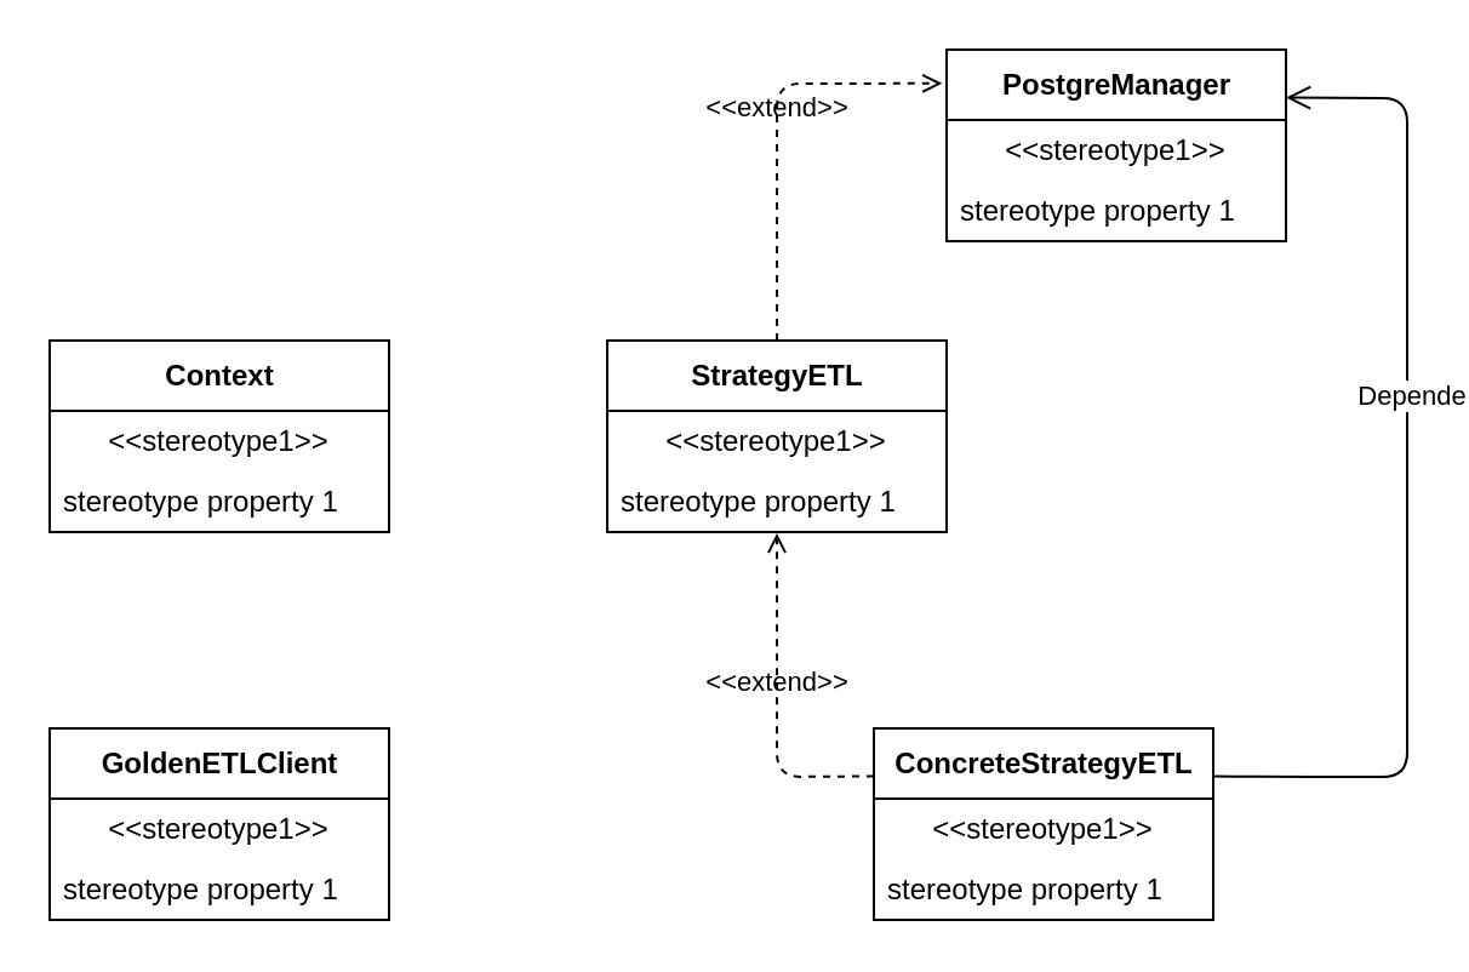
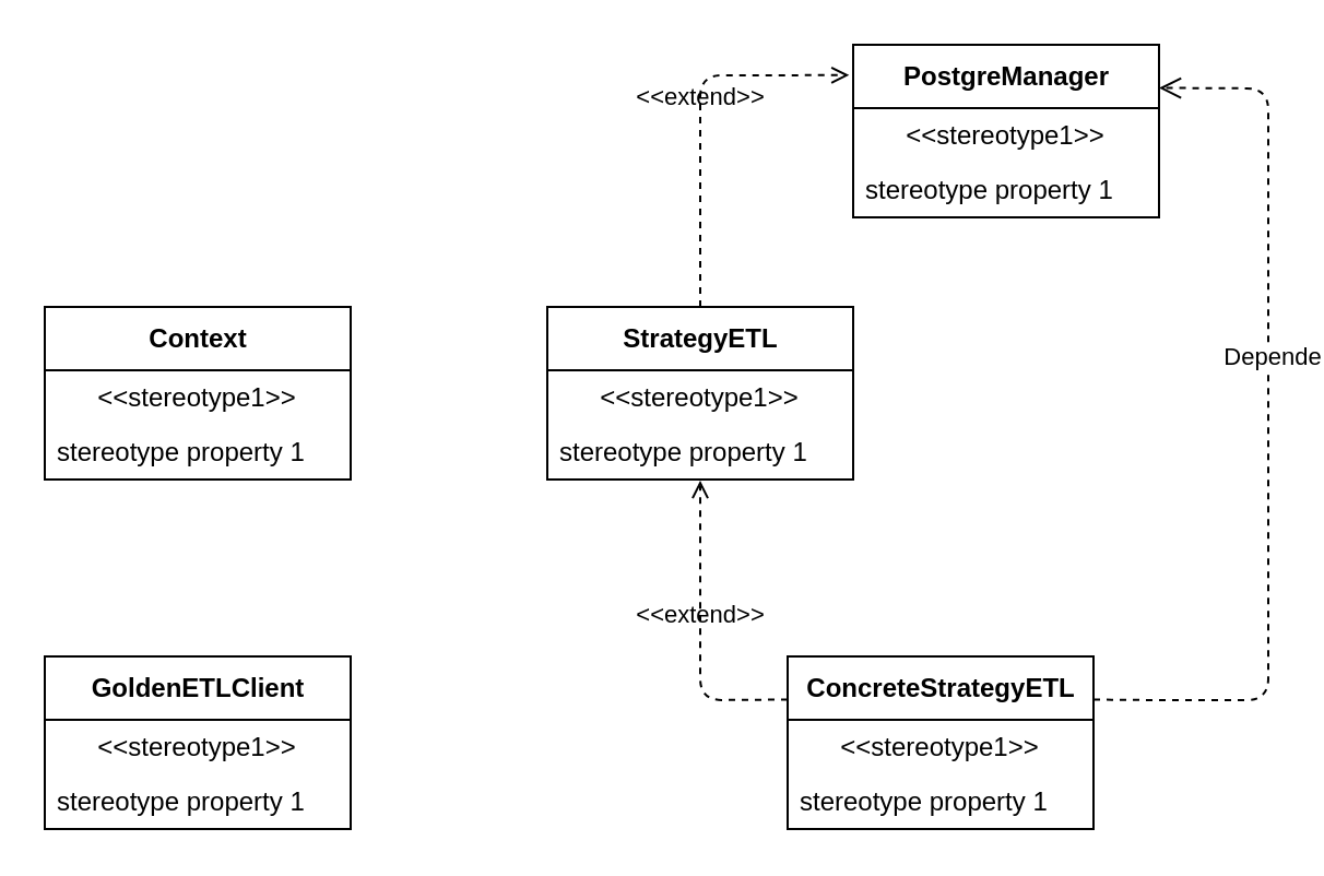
  <mxCell id="0" />
  <mxCell id="1" parent="0" />
  <mxCell id="2" value="GoldenETLClient" style="swimlane;fontStyle=1;align=center;verticalAlign=middle;childLayout=stackLayout;horizontal=1;startSize=29;horizontalStack=0;resizeParent=1;resizeParentMax=0;resizeLast=0;collapsible=0;marginBottom=0;html=1;" vertex="1" parent="1"><mxGeometry x="20" y="300" width="140" height="79" as="geometry" /></mxCell>
  <mxCell id="3" value="&amp;lt;&amp;lt;stereotype1&amp;gt;&amp;gt;" style="text;html=1;strokeColor=none;fillColor=none;align=center;verticalAlign=middle;spacingLeft=4;spacingRight=4;overflow=hidden;rotatable=0;points=[[0,0.5],[1,0.5]];portConstraint=eastwest;" vertex="1" parent="2"><mxGeometry y="29" width="140" height="25" as="geometry" /></mxCell>
  <mxCell id="4" value="stereotype property 1" style="text;html=1;strokeColor=none;fillColor=none;align=left;verticalAlign=middle;spacingLeft=4;spacingRight=4;overflow=hidden;rotatable=0;points=[[0,0.5],[1,0.5]];portConstraint=eastwest;" vertex="1" parent="2"><mxGeometry y="54" width="140" height="25" as="geometry" /></mxCell>
  <mxCell id="5" value="Context" style="swimlane;fontStyle=1;align=center;verticalAlign=middle;childLayout=stackLayout;horizontal=1;startSize=29;horizontalStack=0;resizeParent=1;resizeParentMax=0;resizeLast=0;collapsible=0;marginBottom=0;html=1;" vertex="1" parent="1"><mxGeometry x="20" y="140" width="140" height="79" as="geometry" /></mxCell>
  <mxCell id="6" value="&amp;lt;&amp;lt;stereotype1&amp;gt;&amp;gt;" style="text;html=1;strokeColor=none;fillColor=none;align=center;verticalAlign=middle;spacingLeft=4;spacingRight=4;overflow=hidden;rotatable=0;points=[[0,0.5],[1,0.5]];portConstraint=eastwest;" vertex="1" parent="5"><mxGeometry y="29" width="140" height="25" as="geometry" /></mxCell>
  <mxCell id="7" value="stereotype property 1" style="text;html=1;strokeColor=none;fillColor=none;align=left;verticalAlign=middle;spacingLeft=4;spacingRight=4;overflow=hidden;rotatable=0;points=[[0,0.5],[1,0.5]];portConstraint=eastwest;" vertex="1" parent="5"><mxGeometry y="54" width="140" height="25" as="geometry" /></mxCell>
  <mxCell id="8" value="StrategyETL" style="swimlane;fontStyle=1;align=center;verticalAlign=middle;childLayout=stackLayout;horizontal=1;startSize=29;horizontalStack=0;resizeParent=1;resizeParentMax=0;resizeLast=0;collapsible=0;marginBottom=0;html=1;" vertex="1" parent="1"><mxGeometry x="250" y="140" width="140" height="79" as="geometry" /></mxCell>
  <mxCell id="9" value="&amp;lt;&amp;lt;stereotype1&amp;gt;&amp;gt;" style="text;html=1;strokeColor=none;fillColor=none;align=center;verticalAlign=middle;spacingLeft=4;spacingRight=4;overflow=hidden;rotatable=0;points=[[0,0.5],[1,0.5]];portConstraint=eastwest;" vertex="1" parent="8"><mxGeometry y="29" width="140" height="25" as="geometry" /></mxCell>
  <mxCell id="10" value="stereotype property 1" style="text;html=1;strokeColor=none;fillColor=none;align=left;verticalAlign=middle;spacingLeft=4;spacingRight=4;overflow=hidden;rotatable=0;points=[[0,0.5],[1,0.5]];portConstraint=eastwest;" vertex="1" parent="8"><mxGeometry y="54" width="140" height="25" as="geometry" /></mxCell>
  <mxCell id="11" value="PostgreManager" style="swimlane;fontStyle=1;align=center;verticalAlign=middle;childLayout=stackLayout;horizontal=1;startSize=29;horizontalStack=0;resizeParent=1;resizeParentMax=0;resizeLast=0;collapsible=0;marginBottom=0;html=1;" vertex="1" parent="1"><mxGeometry x="390" y="20" width="140" height="79" as="geometry" /></mxCell>
  <mxCell id="12" value="&amp;lt;&amp;lt;stereotype1&amp;gt;&amp;gt;" style="text;html=1;strokeColor=none;fillColor=none;align=center;verticalAlign=middle;spacingLeft=4;spacingRight=4;overflow=hidden;rotatable=0;points=[[0,0.5],[1,0.5]];portConstraint=eastwest;" vertex="1" parent="11"><mxGeometry y="29" width="140" height="25" as="geometry" /></mxCell>
  <mxCell id="13" value="stereotype property 1" style="text;html=1;strokeColor=none;fillColor=none;align=left;verticalAlign=middle;spacingLeft=4;spacingRight=4;overflow=hidden;rotatable=0;points=[[0,0.5],[1,0.5]];portConstraint=eastwest;" vertex="1" parent="11"><mxGeometry y="54" width="140" height="25" as="geometry" /></mxCell>
  <mxCell id="14" value="ConcreteStrategyETL" style="swimlane;fontStyle=1;align=center;verticalAlign=middle;childLayout=stackLayout;horizontal=1;startSize=29;horizontalStack=0;resizeParent=1;resizeParentMax=0;resizeLast=0;collapsible=0;marginBottom=0;html=1;" vertex="1" parent="1"><mxGeometry x="360" y="300" width="140" height="79" as="geometry" /></mxCell>
  <mxCell id="15" value="&amp;lt;&amp;lt;stereotype1&amp;gt;&amp;gt;" style="text;html=1;strokeColor=none;fillColor=none;align=center;verticalAlign=middle;spacingLeft=4;spacingRight=4;overflow=hidden;rotatable=0;points=[[0,0.5],[1,0.5]];portConstraint=eastwest;" vertex="1" parent="14"><mxGeometry y="29" width="140" height="25" as="geometry" /></mxCell>
  <mxCell id="16" value="stereotype property 1" style="text;html=1;strokeColor=none;fillColor=none;align=left;verticalAlign=middle;spacingLeft=4;spacingRight=4;overflow=hidden;rotatable=0;points=[[0,0.5],[1,0.5]];portConstraint=eastwest;" vertex="1" parent="14"><mxGeometry y="54" width="140" height="25" as="geometry" /></mxCell>
  <mxCell id="17" value="&amp;lt;&amp;lt;extend&amp;gt;&amp;gt;" style="html=1;verticalAlign=bottom;labelBackgroundColor=none;endArrow=open;endFill=0;dashed=1;exitX=0.5;exitY=0;exitDx=0;exitDy=0;entryX=-0.013;entryY=0.176;entryDx=0;entryDy=0;entryPerimeter=0;" edge="1" parent="1"><mxGeometry width="160" relative="1" as="geometry"><mxPoint x="320" y="140" as="sourcePoint" /><mxPoint x="388.18" y="33.904" as="targetPoint" /><Array as="points"><mxPoint x="320" y="34" /></Array></mxGeometry></mxCell>
  <mxCell id="18" value="&amp;lt;&amp;lt;extend&amp;gt;&amp;gt;" style="html=1;verticalAlign=bottom;labelBackgroundColor=none;endArrow=open;endFill=0;dashed=1;exitX=0;exitY=0.25;exitDx=0;exitDy=0;entryX=0.5;entryY=1.018;entryDx=0;entryDy=0;entryPerimeter=0;" edge="1" parent="1" source="14" target="10"><mxGeometry width="160" relative="1" as="geometry"><mxPoint x="330" y="150" as="sourcePoint" /><mxPoint x="320" y="240" as="targetPoint" /><Array as="points"><mxPoint x="320" y="320" /></Array></mxGeometry></mxCell>
- <mxCell id="19" value="" style="endArrow=open;startArrow=none;endFill=0;startFill=0;endSize=8;html=1;verticalAlign=bottom;labelBackgroundColor=none;strokeWidth=1;exitX=1;exitY=0.25;exitDx=0;exitDy=0;entryX=1;entryY=0.25;entryDx=0;entryDy=0;" edge="1" parent="1" source="14" target="11"><mxGeometry width="160" relative="1" as="geometry"><mxPoint x="490" y="329.75" as="sourcePoint" /><mxPoint x="490" y="169.75" as="targetPoint" /><Array as="points"><mxPoint x="530" y="320" /><mxPoint x="580" y="320" /><mxPoint x="580" y="40" /></Array></mxGeometry></mxCell>
+ <mxCell id="19" value="" style="endArrow=open;startArrow=none;endFill=0;startFill=0;endSize=8;html=1;verticalAlign=bottom;labelBackgroundColor=none;strokeWidth=1;exitX=1;exitY=0.25;exitDx=0;exitDy=0;entryX=1;entryY=0.25;entryDx=0;entryDy=0;dashed=1;" edge="1" parent="1" source="14" target="11"><mxGeometry width="160" relative="1" as="geometry"><mxPoint x="490" y="329.75" as="sourcePoint" /><mxPoint x="490" y="169.75" as="targetPoint" /><Array as="points"><mxPoint x="530" y="320" /><mxPoint x="580" y="320" /><mxPoint x="580" y="40" /></Array></mxGeometry></mxCell>
  <mxCell id="20" value="Depende" style="edgeLabel;html=1;align=center;verticalAlign=middle;resizable=0;points=[];" vertex="1" connectable="0" parent="19"><mxGeometry x="0.163" y="-1" relative="1" as="geometry"><mxPoint as="offset" /></mxGeometry></mxCell>
